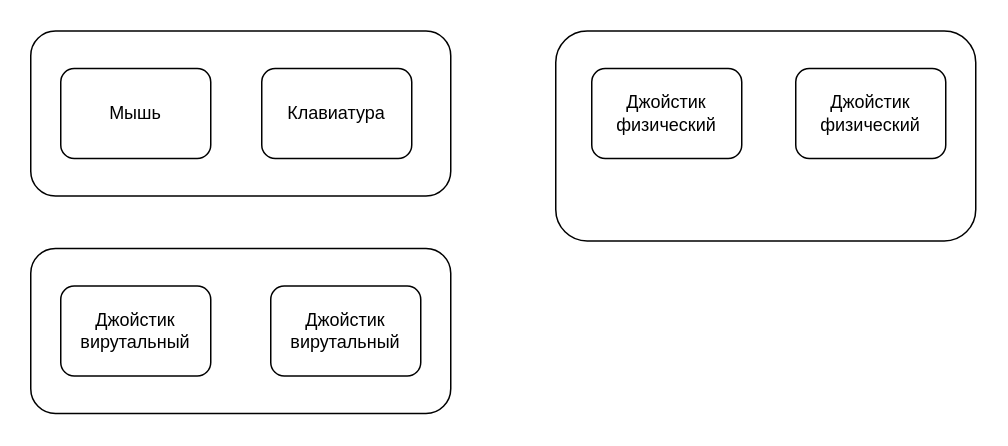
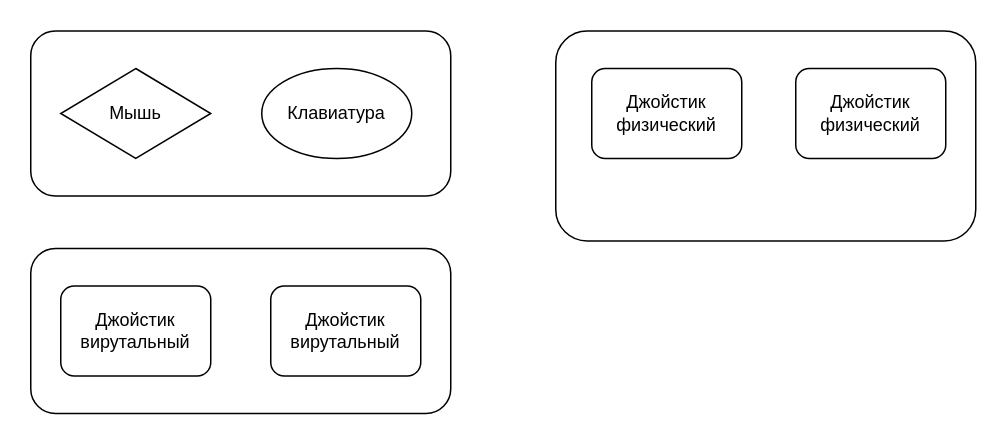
  <mxCell id="0" />
  <mxCell id="1" parent="0" />
- <mxCell id="2" value="Клавиатура" style="rounded=1;whiteSpace=wrap;html=1;" vertex="1" parent="1"><mxGeometry x="174" y="45" width="100" height="60" as="geometry" /></mxCell>
- <mxCell id="3" value="Мышь" style="rounded=1;whiteSpace=wrap;html=1;" vertex="1" parent="1"><mxGeometry x="40" y="45" width="100" height="60" as="geometry" /></mxCell>
+ <mxCell id="2" value="Клавиатура" style="ellipse;whiteSpace=wrap;html=1;" vertex="1" parent="1"><mxGeometry x="174" y="45" width="100" height="60" as="geometry" /></mxCell>
+ <mxCell id="3" value="Мышь" style="rhombus;whiteSpace=wrap;html=1;" vertex="1" parent="1"><mxGeometry x="40" y="45" width="100" height="60" as="geometry" /></mxCell>
  <mxCell id="4" value="Джойстик вирутальный" style="rounded=1;whiteSpace=wrap;html=1;" vertex="1" parent="1"><mxGeometry x="40" y="190" width="100" height="60" as="geometry" /></mxCell>
  <mxCell id="5" value="Джойстик физический" style="rounded=1;whiteSpace=wrap;html=1;" vertex="1" parent="1"><mxGeometry x="394" y="45" width="100" height="60" as="geometry" /></mxCell>
  <mxCell id="6" value="" style="rounded=1;whiteSpace=wrap;html=1;fillColor=none;" vertex="1" parent="1"><mxGeometry x="20" y="20" width="280" height="110" as="geometry" /></mxCell>
  <mxCell id="7" value="Джойстик физический" style="rounded=1;whiteSpace=wrap;html=1;" vertex="1" parent="1"><mxGeometry x="530" y="45" width="100" height="60" as="geometry" /></mxCell>
  <mxCell id="8" value="" style="rounded=1;whiteSpace=wrap;html=1;fillColor=none;" vertex="1" parent="1"><mxGeometry x="370" y="20" width="280" height="140" as="geometry" /></mxCell>
  <mxCell id="9" value="Джойстик вирутальный" style="rounded=1;whiteSpace=wrap;html=1;" vertex="1" parent="1"><mxGeometry x="180" y="190" width="100" height="60" as="geometry" /></mxCell>
  <mxCell id="10" value="" style="rounded=1;whiteSpace=wrap;html=1;fillColor=none;" vertex="1" parent="1"><mxGeometry x="20" y="165" width="280" height="110" as="geometry" /></mxCell>
